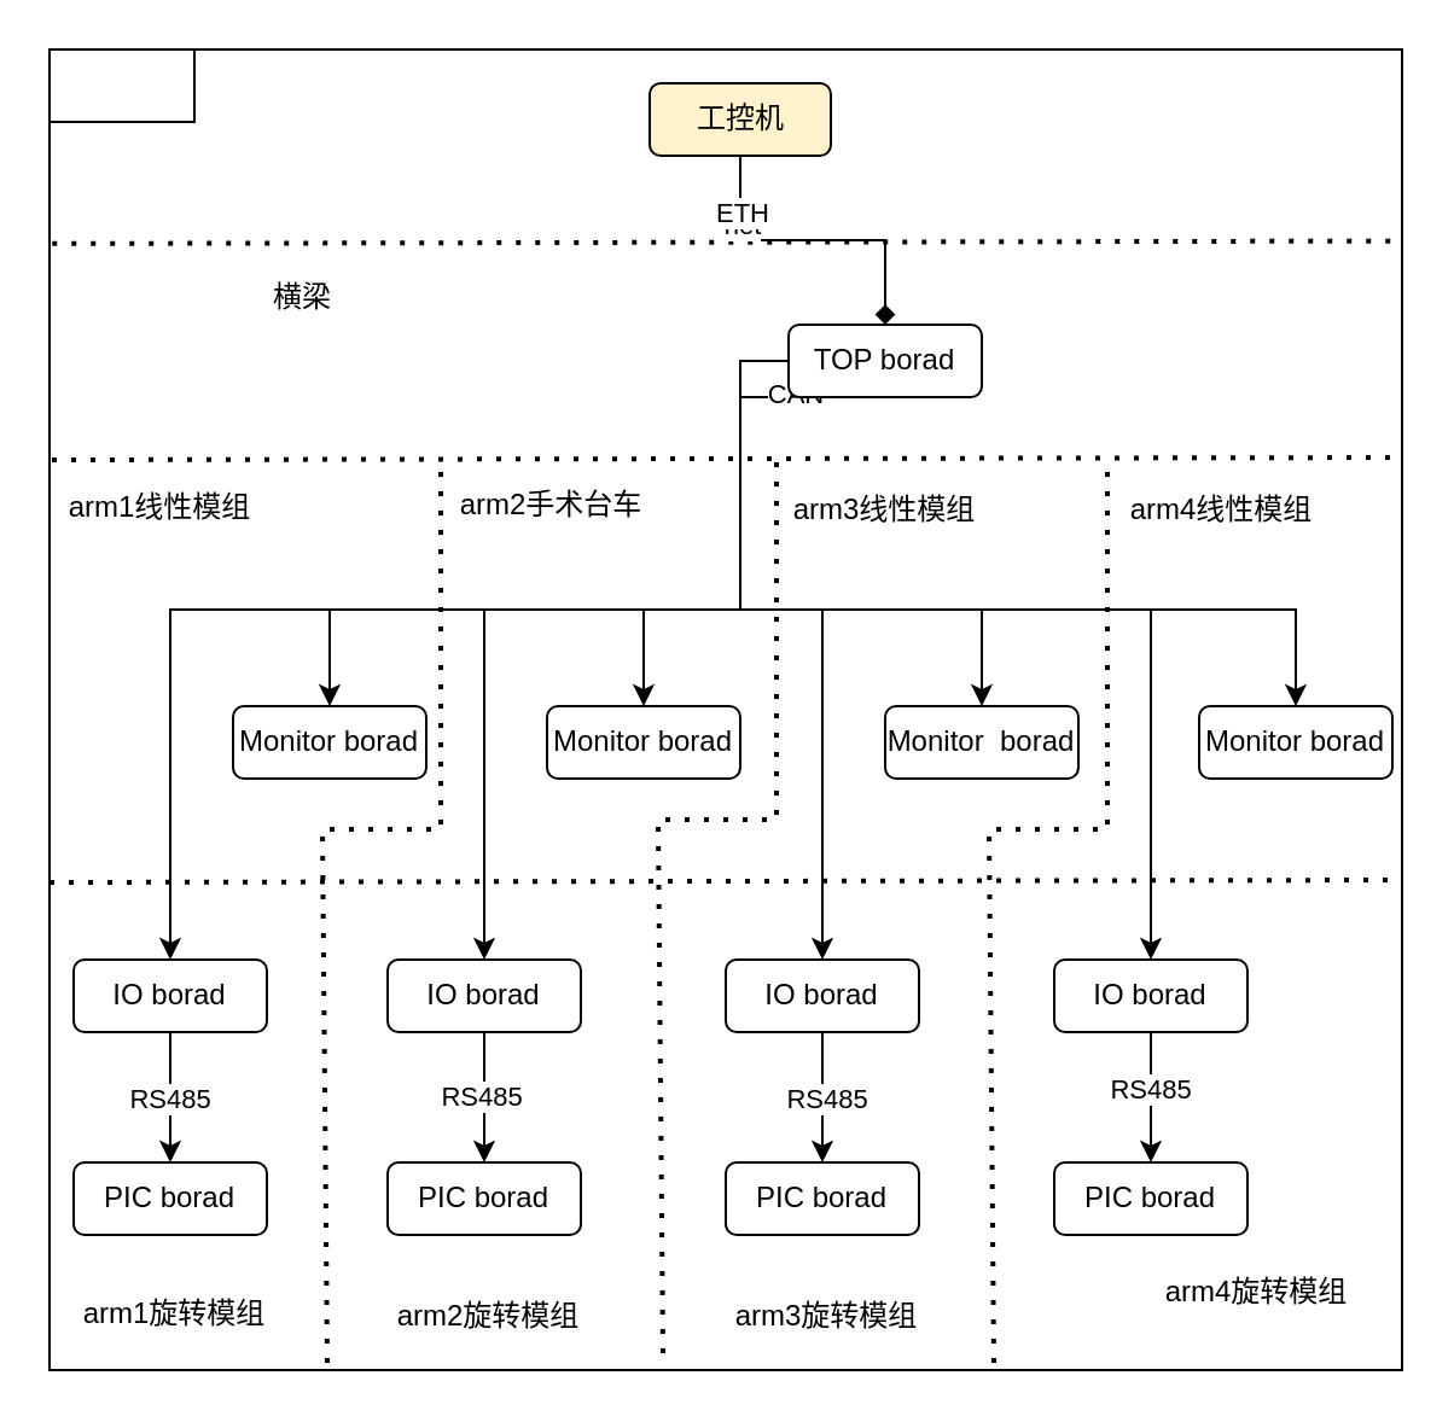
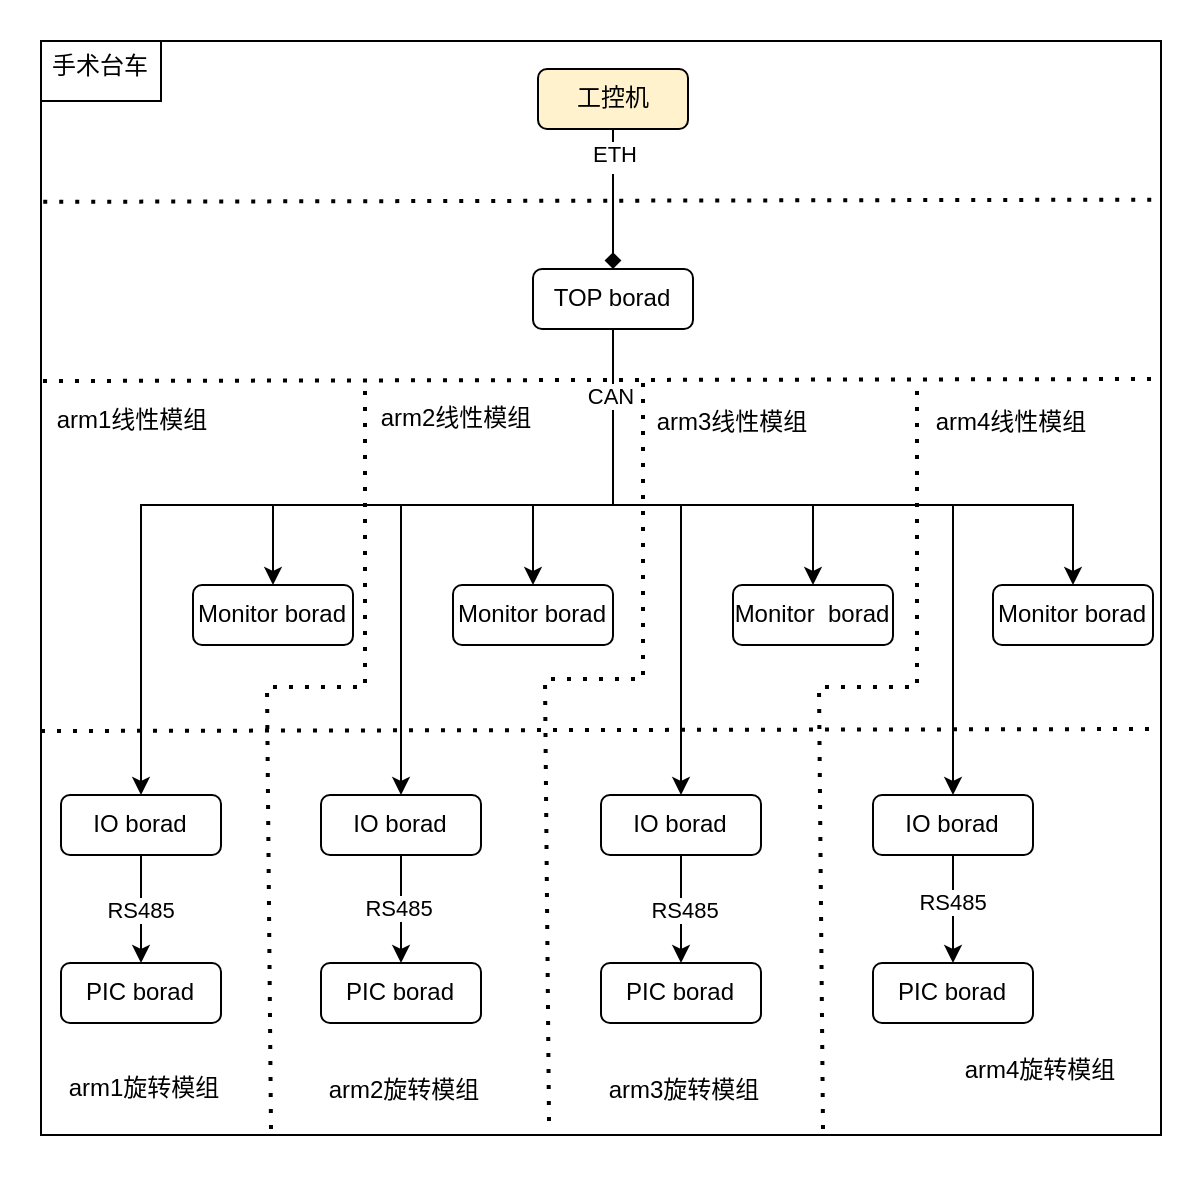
  <mxCell id="0" />
  <mxCell id="1" parent="0" />
  <mxCell id="2" value="" style="rounded=1;whiteSpace=wrap;html=1;" vertex="1" parent="1"><mxGeometry x="22" y="366" width="96" height="160" as="geometry" /></mxCell>
  <mxCell id="3" value="" style="rounded=0;whiteSpace=wrap;html=1;" vertex="1" parent="1"><mxGeometry x="20" y="20" width="560" height="547" as="geometry" /></mxCell>
  <mxCell id="4" value="" style="rounded=0;whiteSpace=wrap;html=1;" vertex="1" parent="1"><mxGeometry x="20" y="20" width="60" height="30" as="geometry" /></mxCell>
+ <mxCell id="5" value="手术台车" style="text;html=1;strokeColor=none;fillColor=none;align=center;verticalAlign=middle;whiteSpace=wrap;rounded=0;" vertex="1" parent="1"><mxGeometry x="20" y="20" width="60" height="25" as="geometry" /></mxCell>
  <mxCell id="6" style="edgeStyle=orthogonalEdgeStyle;rounded=0;orthogonalLoop=1;jettySize=auto;html=1;exitX=0.5;exitY=1;exitDx=0;exitDy=0;" edge="1" parent="1" source="15" target="16"><mxGeometry relative="1" as="geometry"><Array as="points"><mxPoint x="306" y="252" /><mxPoint x="536" y="252" /></Array></mxGeometry></mxCell>
  <mxCell id="7" style="edgeStyle=orthogonalEdgeStyle;rounded=0;orthogonalLoop=1;jettySize=auto;html=1;exitX=0.5;exitY=1;exitDx=0;exitDy=0;" edge="1" parent="1" source="15" target="31"><mxGeometry relative="1" as="geometry"><Array as="points"><mxPoint x="306" y="252" /><mxPoint x="406" y="252" /></Array></mxGeometry></mxCell>
  <mxCell id="8" style="edgeStyle=orthogonalEdgeStyle;rounded=0;orthogonalLoop=1;jettySize=auto;html=1;" edge="1" parent="1" source="15" target="30"><mxGeometry relative="1" as="geometry"><Array as="points"><mxPoint x="306" y="252" /><mxPoint x="266" y="252" /></Array></mxGeometry></mxCell>
  <mxCell id="9" style="edgeStyle=orthogonalEdgeStyle;rounded=0;orthogonalLoop=1;jettySize=auto;html=1;exitX=0.5;exitY=1;exitDx=0;exitDy=0;" edge="1" parent="1" source="15" target="29"><mxGeometry relative="1" as="geometry"><Array as="points"><mxPoint x="306" y="252" /><mxPoint x="136" y="252" /></Array></mxGeometry></mxCell>
  <mxCell id="10" style="edgeStyle=orthogonalEdgeStyle;rounded=0;orthogonalLoop=1;jettySize=auto;html=1;exitX=0.5;exitY=1;exitDx=0;exitDy=0;" edge="1" parent="1" source="15" target="22"><mxGeometry relative="1" as="geometry"><Array as="points"><mxPoint x="306" y="252" /><mxPoint x="200" y="252" /></Array></mxGeometry></mxCell>
  <mxCell id="11" style="edgeStyle=orthogonalEdgeStyle;rounded=0;orthogonalLoop=1;jettySize=auto;html=1;entryX=0.5;entryY=0;entryDx=0;entryDy=0;exitX=0.5;exitY=1;exitDx=0;exitDy=0;" edge="1" parent="1" source="15" target="19"><mxGeometry relative="1" as="geometry"><Array as="points"><mxPoint x="306" y="252" /><mxPoint x="70" y="252" /></Array></mxGeometry></mxCell>
  <mxCell id="12" style="edgeStyle=orthogonalEdgeStyle;rounded=0;orthogonalLoop=1;jettySize=auto;html=1;" edge="1" parent="1" source="15" target="25"><mxGeometry relative="1" as="geometry"><Array as="points"><mxPoint x="306" y="252" /><mxPoint x="340" y="252" /></Array></mxGeometry></mxCell>
  <mxCell id="13" style="edgeStyle=orthogonalEdgeStyle;rounded=0;orthogonalLoop=1;jettySize=auto;html=1;exitX=0.5;exitY=1;exitDx=0;exitDy=0;" edge="1" parent="1" source="15" target="28"><mxGeometry relative="1" as="geometry"><Array as="points"><mxPoint x="306" y="252" /><mxPoint x="476" y="252" /></Array></mxGeometry></mxCell>
  <mxCell id="14" value="CAN" style="edgeLabel;html=1;align=center;verticalAlign=middle;resizable=0;points=[];" vertex="1" connectable="0" parent="13"><mxGeometry x="-0.836" y="-2" relative="1" as="geometry"><mxPoint as="offset" /></mxGeometry></mxCell>
- <mxCell id="15" value="TOP borad" style="rounded=1;whiteSpace=wrap;html=1;" vertex="1" parent="1"><mxGeometry x="326" y="134" width="80" height="30" as="geometry" /></mxCell>
+ <mxCell id="15" value="TOP borad" style="rounded=1;whiteSpace=wrap;html=1;" vertex="1" parent="1"><mxGeometry x="266" y="134" width="80" height="30" as="geometry" /></mxCell>
  <mxCell id="16" value="Monitor&amp;nbsp;borad" style="rounded=1;whiteSpace=wrap;html=1;" vertex="1" parent="1"><mxGeometry x="496" y="292" width="80" height="30" as="geometry" /></mxCell>
  <mxCell id="17" style="edgeStyle=orthogonalEdgeStyle;rounded=0;orthogonalLoop=1;jettySize=auto;html=1;entryX=0.5;entryY=0;entryDx=0;entryDy=0;" edge="1" parent="1" source="19" target="35"><mxGeometry relative="1" as="geometry" /></mxCell>
  <mxCell id="18" value="RS485" style="edgeLabel;html=1;align=center;verticalAlign=middle;resizable=0;points=[];" vertex="1" connectable="0" parent="17"><mxGeometry x="0.154" y="-2" relative="1" as="geometry"><mxPoint x="1" y="-4" as="offset" /></mxGeometry></mxCell>
  <mxCell id="19" value="IO borad" style="rounded=1;whiteSpace=wrap;html=1;" vertex="1" parent="1"><mxGeometry x="30" y="397" width="80" height="30" as="geometry" /></mxCell>
  <mxCell id="20" style="edgeStyle=orthogonalEdgeStyle;rounded=0;orthogonalLoop=1;jettySize=auto;html=1;" edge="1" parent="1" source="22" target="34"><mxGeometry relative="1" as="geometry" /></mxCell>
  <mxCell id="21" value="RS485" style="edgeLabel;html=1;align=center;verticalAlign=middle;resizable=0;points=[];" vertex="1" connectable="0" parent="20"><mxGeometry x="-0.023" y="-4" relative="1" as="geometry"><mxPoint x="2" as="offset" /></mxGeometry></mxCell>
  <mxCell id="22" value="IO&amp;nbsp;borad" style="rounded=1;whiteSpace=wrap;html=1;" vertex="1" parent="1"><mxGeometry x="160" y="397" width="80" height="30" as="geometry" /></mxCell>
  <mxCell id="23" style="edgeStyle=orthogonalEdgeStyle;rounded=0;orthogonalLoop=1;jettySize=auto;html=1;" edge="1" parent="1" source="25" target="33"><mxGeometry relative="1" as="geometry" /></mxCell>
  <mxCell id="24" value="RS485" style="edgeLabel;html=1;align=center;verticalAlign=middle;resizable=0;points=[];" vertex="1" connectable="0" parent="23"><mxGeometry x="-0.231" y="2" relative="1" as="geometry"><mxPoint x="-1" y="6" as="offset" /></mxGeometry></mxCell>
  <mxCell id="25" value="IO&amp;nbsp;borad" style="rounded=1;whiteSpace=wrap;html=1;" vertex="1" parent="1"><mxGeometry x="300" y="397" width="80" height="30" as="geometry" /></mxCell>
  <mxCell id="26" style="edgeStyle=orthogonalEdgeStyle;rounded=0;orthogonalLoop=1;jettySize=auto;html=1;" edge="1" parent="1" source="28" target="32"><mxGeometry relative="1" as="geometry" /></mxCell>
  <mxCell id="27" value="RS485" style="edgeLabel;html=1;align=center;verticalAlign=middle;resizable=0;points=[];" vertex="1" connectable="0" parent="26"><mxGeometry x="-0.231" y="-4" relative="1" as="geometry"><mxPoint x="3" y="2" as="offset" /></mxGeometry></mxCell>
  <mxCell id="28" value="IO&amp;nbsp;borad" style="rounded=1;whiteSpace=wrap;html=1;" vertex="1" parent="1"><mxGeometry x="436" y="397" width="80" height="30" as="geometry" /></mxCell>
  <mxCell id="29" value="Monitor borad" style="rounded=1;whiteSpace=wrap;html=1;" vertex="1" parent="1"><mxGeometry x="96" y="292" width="80" height="30" as="geometry" /></mxCell>
  <mxCell id="30" value="Monitor borad" style="rounded=1;whiteSpace=wrap;html=1;" vertex="1" parent="1"><mxGeometry x="226" y="292" width="80" height="30" as="geometry" /></mxCell>
  <mxCell id="31" value="Monitor&amp;nbsp;&amp;nbsp;borad" style="rounded=1;whiteSpace=wrap;html=1;" vertex="1" parent="1"><mxGeometry x="366" y="292" width="80" height="30" as="geometry" /></mxCell>
  <mxCell id="32" value="PIC borad" style="rounded=1;whiteSpace=wrap;html=1;" vertex="1" parent="1"><mxGeometry x="436" y="481" width="80" height="30" as="geometry" /></mxCell>
  <mxCell id="33" value="PIC borad" style="rounded=1;whiteSpace=wrap;html=1;" vertex="1" parent="1"><mxGeometry x="300" y="481" width="80" height="30" as="geometry" /></mxCell>
  <mxCell id="34" value="PIC borad" style="rounded=1;whiteSpace=wrap;html=1;" vertex="1" parent="1"><mxGeometry x="160" y="481" width="80" height="30" as="geometry" /></mxCell>
  <mxCell id="35" value="PIC borad" style="rounded=1;whiteSpace=wrap;html=1;" vertex="1" parent="1"><mxGeometry x="30" y="481" width="80" height="30" as="geometry" /></mxCell>
  <mxCell id="36" value="" style="endArrow=none;dashed=1;html=1;dashPattern=1 3;strokeWidth=2;rounded=0;exitX=0.002;exitY=0.147;exitDx=0;exitDy=0;exitPerimeter=0;entryX=0.999;entryY=0.145;entryDx=0;entryDy=0;entryPerimeter=0;" edge="1" parent="1" source="3" target="3"><mxGeometry width="50" height="50" relative="1" as="geometry"><mxPoint x="279" y="367" as="sourcePoint" /><mxPoint x="579" y="192" as="targetPoint" /></mxGeometry></mxCell>
- <mxCell id="37" value="横梁" style="text;html=1;strokeColor=none;fillColor=none;align=center;verticalAlign=middle;whiteSpace=wrap;rounded=0;" vertex="1" parent="1"><mxGeometry x="95" y="108" width="60" height="30" as="geometry" /></mxCell>
  <mxCell id="38" value="arm1线性模组" style="text;html=1;strokeColor=none;fillColor=none;align=center;verticalAlign=middle;whiteSpace=wrap;rounded=0;" vertex="1" parent="1"><mxGeometry x="20" y="195" width="92" height="30" as="geometry" /></mxCell>
  <mxCell id="39" value="" style="endArrow=none;dashed=1;html=1;dashPattern=1 3;strokeWidth=2;rounded=0;" edge="1" parent="1"><mxGeometry width="50" height="50" relative="1" as="geometry"><mxPoint x="135" y="564" as="sourcePoint" /><mxPoint x="182" y="194" as="targetPoint" /><Array as="points"><mxPoint x="133" y="343" /><mxPoint x="182" y="343" /></Array></mxGeometry></mxCell>
  <mxCell id="40" value="" style="endArrow=none;dashed=1;html=1;dashPattern=1 3;strokeWidth=2;rounded=0;" edge="1" parent="1"><mxGeometry width="50" height="50" relative="1" as="geometry"><mxPoint x="274" y="560" as="sourcePoint" /><mxPoint x="321" y="190" as="targetPoint" /><Array as="points"><mxPoint x="272" y="339" /><mxPoint x="321" y="339" /></Array></mxGeometry></mxCell>
  <mxCell id="41" value="" style="endArrow=none;dashed=1;html=1;dashPattern=1 3;strokeWidth=2;rounded=0;" edge="1" parent="1"><mxGeometry width="50" height="50" relative="1" as="geometry"><mxPoint x="411" y="564" as="sourcePoint" /><mxPoint x="458" y="194" as="targetPoint" /><Array as="points"><mxPoint x="409" y="343" /><mxPoint x="458" y="343" /></Array></mxGeometry></mxCell>
  <mxCell id="42" value="arm4线性模组" style="text;html=1;strokeColor=none;fillColor=none;align=center;verticalAlign=middle;whiteSpace=wrap;rounded=0;" vertex="1" parent="1"><mxGeometry x="461" y="196" width="89" height="30" as="geometry" /></mxCell>
  <mxCell id="43" value="arm3线性模组" style="text;html=1;strokeColor=none;fillColor=none;align=center;verticalAlign=middle;whiteSpace=wrap;rounded=0;" vertex="1" parent="1"><mxGeometry x="325" y="196" width="82" height="30" as="geometry" /></mxCell>
- <mxCell id="44" value="arm2手术台车" style="text;html=1;strokeColor=none;fillColor=none;align=center;verticalAlign=middle;whiteSpace=wrap;rounded=0;" vertex="1" parent="1"><mxGeometry x="187" y="194" width="82" height="30" as="geometry" /></mxCell>
+ <mxCell id="44" value="arm2线性模组" style="text;html=1;strokeColor=none;fillColor=none;align=center;verticalAlign=middle;whiteSpace=wrap;rounded=0;" vertex="1" parent="1"><mxGeometry x="187" y="194" width="82" height="30" as="geometry" /></mxCell>
  <mxCell id="45" value="" style="endArrow=none;dashed=1;html=1;dashPattern=1 3;strokeWidth=2;rounded=0;exitX=0.002;exitY=0.147;exitDx=0;exitDy=0;exitPerimeter=0;entryX=0.999;entryY=0.145;entryDx=0;entryDy=0;entryPerimeter=0;" edge="1" parent="1"><mxGeometry width="50" height="50" relative="1" as="geometry"><mxPoint x="21" y="190" as="sourcePoint" /><mxPoint x="579" y="189" as="targetPoint" /></mxGeometry></mxCell>
  <mxCell id="46" style="edgeStyle=orthogonalEdgeStyle;rounded=0;orthogonalLoop=1;jettySize=auto;html=1;endArrow=diamond;" edge="1" parent="1" source="49" target="15"><mxGeometry relative="1" as="geometry" /></mxCell>
  <mxCell id="47" value="net" style="edgeLabel;html=1;align=center;verticalAlign=middle;resizable=0;points=[];" vertex="1" connectable="0" parent="46"><mxGeometry x="-0.57" relative="1" as="geometry"><mxPoint as="offset" /></mxGeometry></mxCell>
  <mxCell id="48" value="ETH" style="edgeLabel;html=1;align=center;verticalAlign=middle;resizable=0;points=[];" vertex="1" connectable="0" parent="46"><mxGeometry x="-0.647" relative="1" as="geometry"><mxPoint as="offset" /></mxGeometry></mxCell>
  <mxCell id="49" value="工控机" style="rounded=1;whiteSpace=wrap;html=1;fillColor=#fff2cc;" vertex="1" parent="1"><mxGeometry x="268.5" y="34" width="75" height="30" as="geometry" /></mxCell>
  <mxCell id="50" value="" style="endArrow=none;dashed=1;html=1;dashPattern=1 3;strokeWidth=2;rounded=0;exitX=0.002;exitY=0.147;exitDx=0;exitDy=0;exitPerimeter=0;entryX=0.999;entryY=0.145;entryDx=0;entryDy=0;entryPerimeter=0;" edge="1" parent="1"><mxGeometry width="50" height="50" relative="1" as="geometry"><mxPoint x="20" y="365" as="sourcePoint" /><mxPoint x="578" y="364" as="targetPoint" /></mxGeometry></mxCell>
  <mxCell id="51" value="arm1旋转模组" style="text;html=1;strokeColor=none;fillColor=none;align=center;verticalAlign=middle;whiteSpace=wrap;rounded=0;" vertex="1" parent="1"><mxGeometry x="26" y="529" width="92" height="30" as="geometry" /></mxCell>
  <mxCell id="52" value="arm4旋转模组" style="text;html=1;strokeColor=none;fillColor=none;align=center;verticalAlign=middle;whiteSpace=wrap;rounded=0;" vertex="1" parent="1"><mxGeometry x="474" y="520" width="92" height="30" as="geometry" /></mxCell>
  <mxCell id="53" value="arm3旋转模组" style="text;html=1;strokeColor=none;fillColor=none;align=center;verticalAlign=middle;whiteSpace=wrap;rounded=0;" vertex="1" parent="1"><mxGeometry x="296" y="530" width="92" height="30" as="geometry" /></mxCell>
  <mxCell id="54" value="arm2旋转模组" style="text;html=1;strokeColor=none;fillColor=none;align=center;verticalAlign=middle;whiteSpace=wrap;rounded=0;" vertex="1" parent="1"><mxGeometry x="156" y="530" width="92" height="30" as="geometry" /></mxCell>
